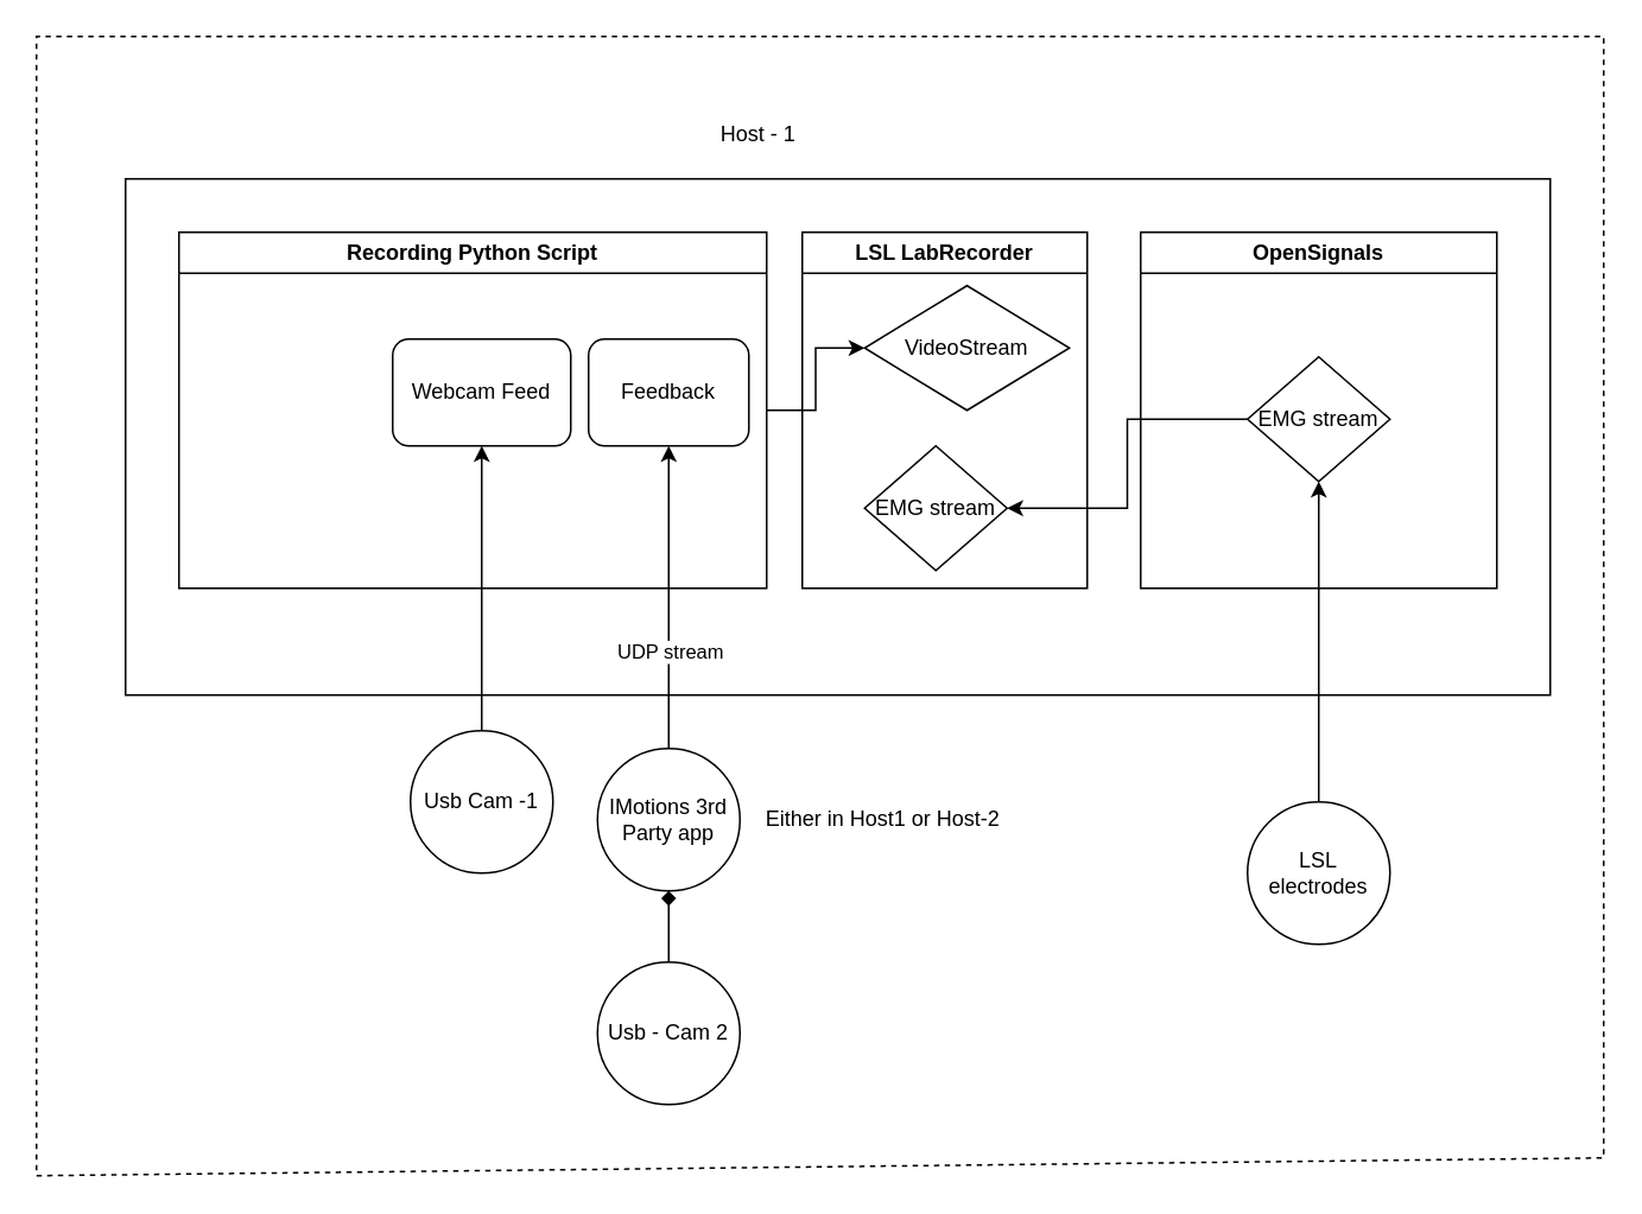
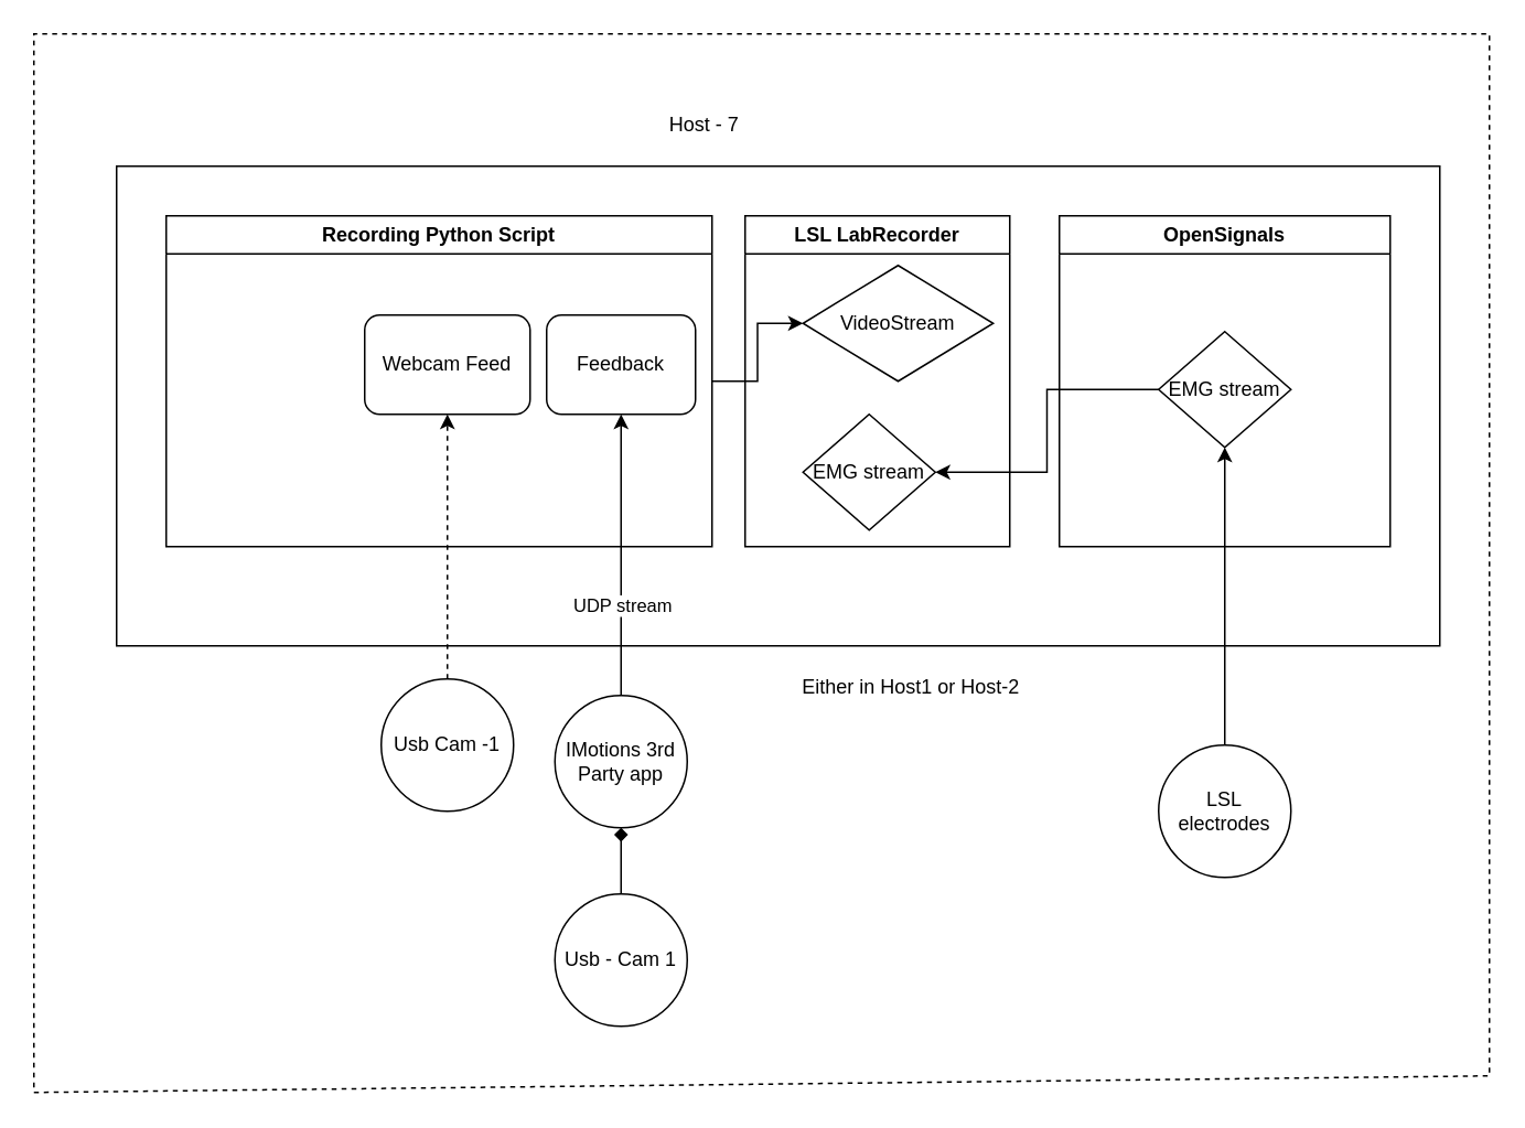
  <mxCell id="0" />
  <mxCell id="1" parent="0" />
  <mxCell id="2" value="Usb Cam -1" style="ellipse;whiteSpace=wrap;html=1;aspect=fixed;" vertex="1" parent="1"><mxGeometry x="230" y="410" width="80" height="80" as="geometry" /></mxCell>
  <mxCell id="3" style="edgeStyle=orthogonalEdgeStyle;rounded=0;orthogonalLoop=1;jettySize=auto;html=1;exitX=0.5;exitY=0;exitDx=0;exitDy=0;entryX=0.5;entryY=1;entryDx=0;entryDy=0;endArrow=diamond;" edge="1" parent="1" source="4" target="16"><mxGeometry relative="1" as="geometry" /></mxCell>
- <mxCell id="4" value="Usb - Cam 2" style="ellipse;whiteSpace=wrap;html=1;aspect=fixed;" vertex="1" parent="1"><mxGeometry x="335" y="540" width="80" height="80" as="geometry" /></mxCell>
+ <mxCell id="4" value="Usb - Cam 1" style="ellipse;whiteSpace=wrap;html=1;aspect=fixed;" vertex="1" parent="1"><mxGeometry x="335" y="540" width="80" height="80" as="geometry" /></mxCell>
  <mxCell id="5" value="" style="rounded=0;whiteSpace=wrap;html=1;" vertex="1" parent="1"><mxGeometry x="70" y="100" width="800" height="290" as="geometry" /></mxCell>
- <mxCell id="6" value="Host - 1" style="text;html=1;align=center;verticalAlign=middle;resizable=0;points=[];autosize=1;strokeColor=none;fillColor=none;" vertex="1" parent="1"><mxGeometry x="390" y="60" width="70" height="30" as="geometry" /></mxCell>
+ <mxCell id="6" value="Host - 7" style="text;html=1;align=center;verticalAlign=middle;resizable=0;points=[];autosize=1;strokeColor=none;fillColor=none;" vertex="1" parent="1"><mxGeometry x="390" y="60" width="70" height="30" as="geometry" /></mxCell>
  <mxCell id="7" style="edgeStyle=orthogonalEdgeStyle;rounded=0;orthogonalLoop=1;jettySize=auto;html=1;exitX=1;exitY=0.5;exitDx=0;exitDy=0;entryX=0;entryY=0.5;entryDx=0;entryDy=0;" edge="1" parent="1" source="8" target="18"><mxGeometry relative="1" as="geometry" /></mxCell>
  <mxCell id="8" value="Recording Python Script" style="swimlane;whiteSpace=wrap;html=1;" vertex="1" parent="1"><mxGeometry y="130" width="330" height="200" as="geometry" x="100" /></mxCell>
  <mxCell id="9" value="Webcam Feed" style="rounded=1;whiteSpace=wrap;html=1;" vertex="1" parent="1"><mxGeometry x="220" y="190" width="100" height="60" as="geometry" /></mxCell>
  <mxCell id="10" value="Feedback" style="rounded=1;whiteSpace=wrap;html=1;" vertex="1" parent="1"><mxGeometry x="330" y="190" width="90" height="60" as="geometry" /></mxCell>
- <mxCell id="11" style="edgeStyle=orthogonalEdgeStyle;rounded=0;orthogonalLoop=1;jettySize=auto;html=1;exitX=0.5;exitY=0;exitDx=0;exitDy=0;" edge="1" parent="1" source="2" target="9"><mxGeometry relative="1" as="geometry" /></mxCell>
+ <mxCell id="11" style="edgeStyle=orthogonalEdgeStyle;rounded=0;orthogonalLoop=1;jettySize=auto;html=1;exitX=0.5;exitY=0;exitDx=0;exitDy=0;dashed=1;" edge="1" parent="1" source="2" target="9"><mxGeometry relative="1" as="geometry" /></mxCell>
  <mxCell id="12" value="LSL LabRecorder" style="swimlane;whiteSpace=wrap;html=1;" vertex="1" parent="1"><mxGeometry x="450" y="130" width="160" height="200" as="geometry" /></mxCell>
  <mxCell id="13" value="EMG stream" style="rhombus;whiteSpace=wrap;html=1;" vertex="1" parent="12"><mxGeometry x="35" y="120" width="80" height="70" as="geometry" /></mxCell>
  <mxCell id="14" style="edgeStyle=orthogonalEdgeStyle;rounded=0;orthogonalLoop=1;jettySize=auto;html=1;exitX=0.5;exitY=0;exitDx=0;exitDy=0;entryX=0.5;entryY=1;entryDx=0;entryDy=0;" edge="1" parent="1" source="16" target="10"><mxGeometry relative="1" as="geometry" /></mxCell>
  <mxCell id="15" value="UDP stream" style="edgeLabel;html=1;align=center;verticalAlign=middle;resizable=0;points=[];" vertex="1" connectable="0" parent="14"><mxGeometry x="-0.349" relative="1" as="geometry"><mxPoint as="offset" /></mxGeometry></mxCell>
  <mxCell id="16" value="IMotions 3rd Party app" style="ellipse;whiteSpace=wrap;html=1;aspect=fixed;" vertex="1" parent="1"><mxGeometry x="335" y="420" width="80" height="80" as="geometry" /></mxCell>
- <mxCell id="17" value="Either in Host1 or Host-2" style="text;html=1;align=center;verticalAlign=middle;resizable=0;points=[];autosize=1;strokeColor=none;fillColor=none;" vertex="1" parent="1"><mxGeometry x="420" y="445" width="150" height="30" as="geometry" /></mxCell>
+ <mxCell id="17" value="Either in Host1 or Host-2" style="text;html=1;align=center;verticalAlign=middle;resizable=0;points=[];autosize=1;strokeColor=none;fillColor=none;" vertex="1" parent="1"><mxGeometry x="475" y="400" width="150" height="30" as="geometry" /></mxCell>
  <mxCell id="18" value="VideoStream" style="rhombus;whiteSpace=wrap;html=1;" vertex="1" parent="1"><mxGeometry x="485" y="160" width="115" height="70" as="geometry" /></mxCell>
  <mxCell id="19" value="OpenSignals" style="swimlane;whiteSpace=wrap;html=1;" vertex="1" parent="1"><mxGeometry x="640" y="130" width="200" height="200" as="geometry" /></mxCell>
  <mxCell id="20" value="EMG stream" style="rhombus;whiteSpace=wrap;html=1;" vertex="1" parent="19"><mxGeometry x="60" y="70" width="80" height="70" as="geometry" /></mxCell>
  <mxCell id="21" style="edgeStyle=orthogonalEdgeStyle;rounded=0;orthogonalLoop=1;jettySize=auto;html=1;exitX=0;exitY=0.5;exitDx=0;exitDy=0;entryX=1;entryY=0.5;entryDx=0;entryDy=0;" edge="1" parent="1" source="20" target="13"><mxGeometry relative="1" as="geometry" /></mxCell>
  <mxCell id="22" style="edgeStyle=orthogonalEdgeStyle;rounded=0;orthogonalLoop=1;jettySize=auto;html=1;exitX=0.5;exitY=0;exitDx=0;exitDy=0;entryX=0.5;entryY=1;entryDx=0;entryDy=0;" edge="1" parent="1" source="23" target="20"><mxGeometry relative="1" as="geometry" /></mxCell>
  <mxCell id="23" value="LSL electrodes" style="ellipse;whiteSpace=wrap;html=1;aspect=fixed;" vertex="1" parent="1"><mxGeometry x="700" y="450" width="80" height="80" as="geometry" /></mxCell>
  <mxCell id="24" value="" style="endArrow=none;dashed=1;html=1;rounded=0;" edge="1" parent="1"><mxGeometry width="50" height="50" relative="1" as="geometry"><mxPoint x="20" y="660" as="sourcePoint" /><mxPoint x="20" y="660" as="targetPoint" /><Array as="points"><mxPoint x="900" y="650" /><mxPoint x="900" y="20" /><mxPoint x="20" y="20" /></Array></mxGeometry></mxCell>
